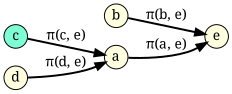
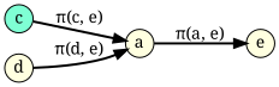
  digraph {
    fontname="Noto Serif"
    rankdir=LR
    node [fillcolor=lightyellow fixedsize=true fontname="Noto Serif" style=filled]
    edge [fontname="Noto Serif" style=bold]
    a [height=0.33 width=0.33]
    e [height=0.33 width=0.33]
-   b [height=0.33 width=0.33]
    c [fillcolor=aquamarine height=0.33 width=0.33]
    d [height=0.33 width=0.33]
    a -> e [label="&pi;(a, e)"]
-   b -> e [label="&pi;(b, e)"]
    c -> a [label="&pi;(c, e)"]
    d -> a [label="&pi;(d, e)"]
  }
